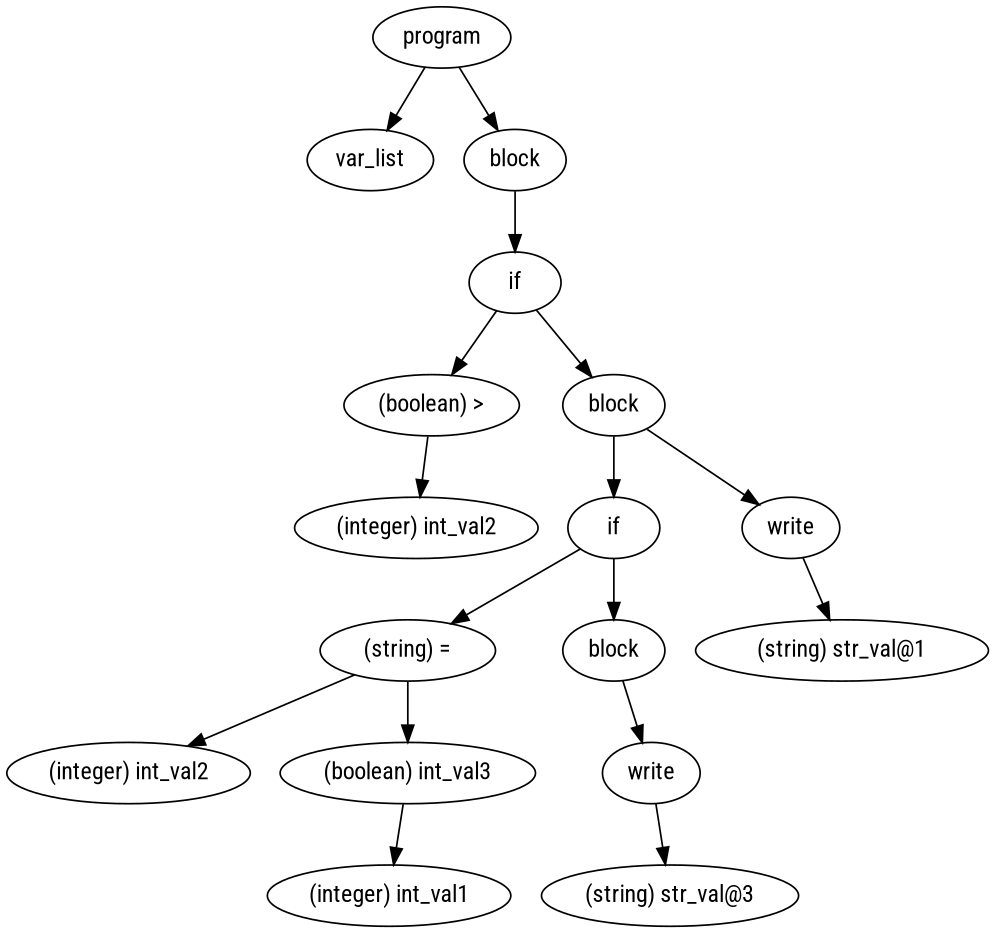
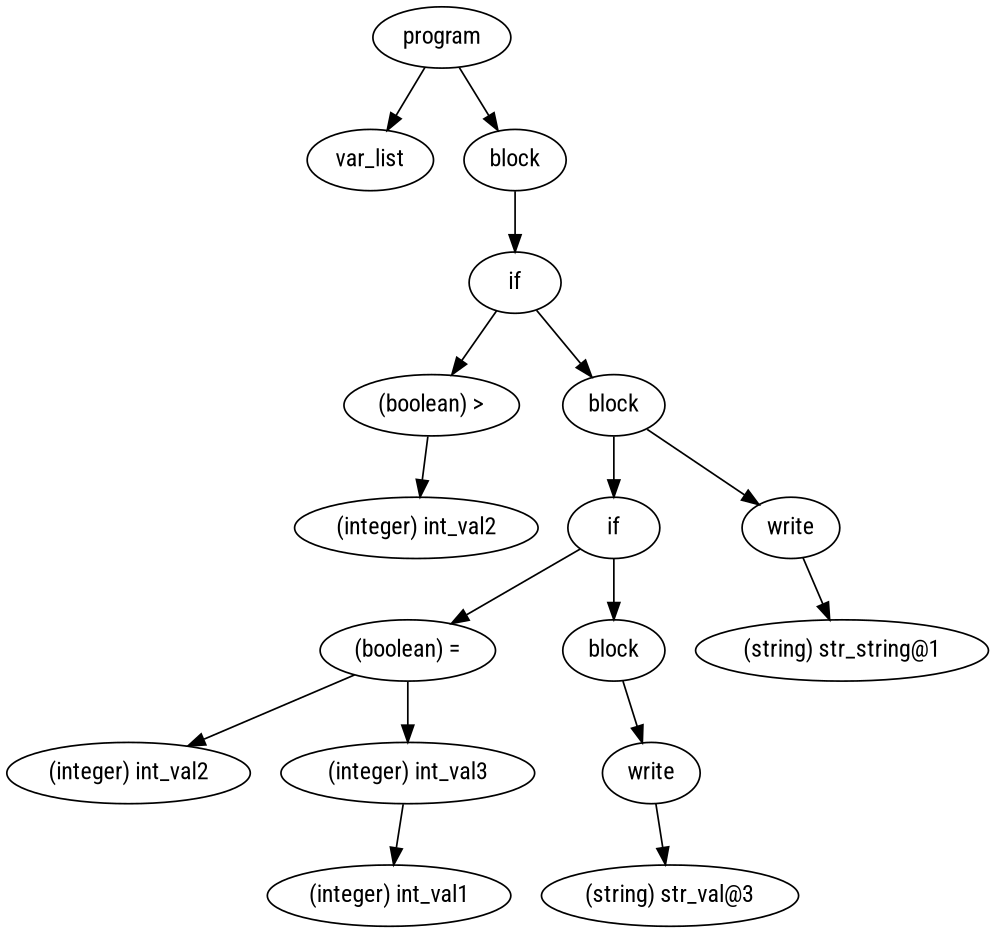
  digraph {
    fontname="Roboto Condensed"
    ordering=out
    node [fontname="Roboto Condensed"]
    edge [fontname="Roboto Condensed"]
    n1 [label=program]
    n2 [label=var_list]
    n3 [label=block]
    n4 [label=if]
    n5 [label="(boolean) >"]
    n6 [label=block]
    n7 [label="(integer) int_val2"]
    n8 [label=if]
    n9 [label=write]
    n10 [label="(integer) int_val1"]
-   n11 [label="(string) ="]
+   n11 [label="(boolean) ="]
    n12 [label=block]
-   n13 [label="(string) str_val@1"]
+   n13 [label="(string) str_string@1"]
    n14 [label="(integer) int_val2"]
-   n15 [label="(boolean) int_val3"]
+   n15 [label="(integer) int_val3"]
    n16 [label=write]
    n17 [label="(string) str_val@3"]
    n1 -> n2
    n1 -> n3
    n3 -> n4
    n4 -> n5
    n4 -> n6
    n5 -> n7
    n6 -> n8
    n6 -> n9
    n8 -> n11
    n8 -> n12
    n9 -> n13
    n11 -> n14
    n11 -> n15
    n12 -> n16
    n15 -> n10
    n16 -> n17
  }
